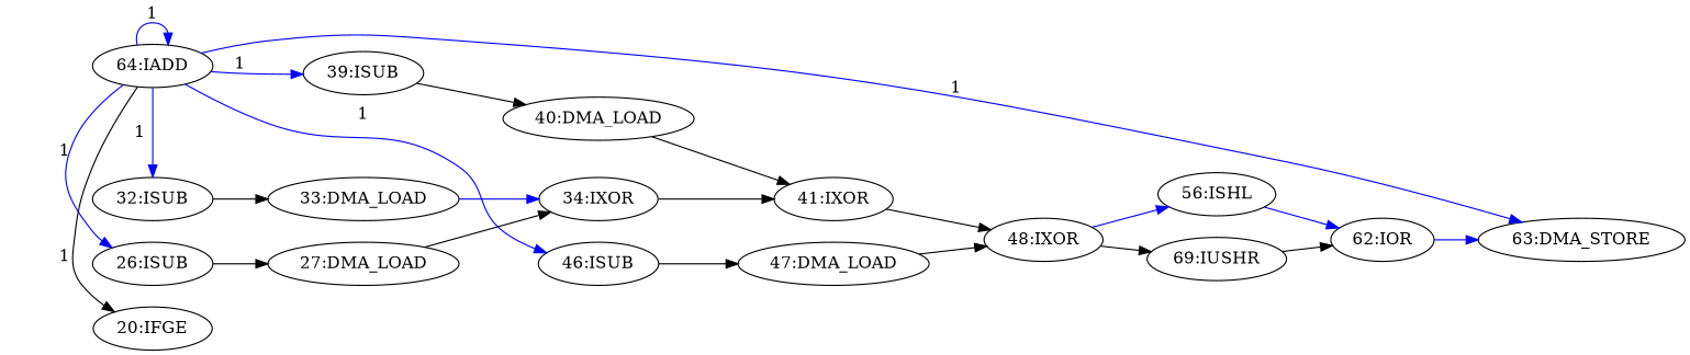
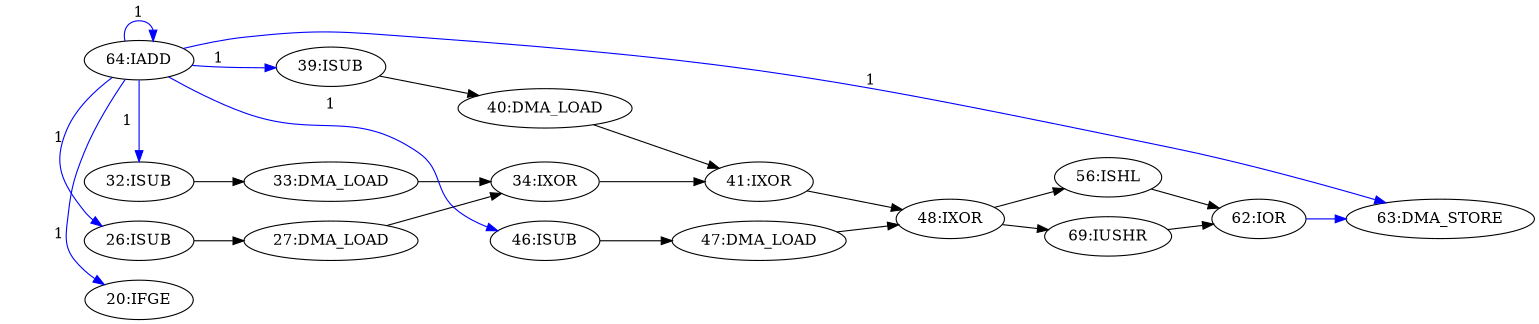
  digraph {
    rankdir=LR
    n1 [label="56:ISHL"]
    n2 [label="62:IOR"]
    n3 [label="63:DMA_STORE"]
    n4 [label="48:IXOR"]
    n5 [label="69:IUSHR"]
    n6 [label="41:IXOR"]
    n7 [label="34:IXOR"]
    n8 [label="40:DMA_LOAD"]
    n9 [label="27:DMA_LOAD"]
    n10 [label="26:ISUB"]
    n11 [label="39:ISUB"]
    n12 [label="33:DMA_LOAD"]
    n13 [label="32:ISUB"]
    n14 [label="47:DMA_LOAD"]
    n15 [label="46:ISUB"]
    n16 [label="64:IADD"]
    n17 [label="20:IFGE"]
-   n1 -> n2 [color=blue]
+   n1 -> n2
    n2 -> n3 [color=blue]
-   n4 -> n1 [color=blue]
+   n4 -> n1
    n4 -> n5
    n5 -> n2
    n6 -> n4
    n7 -> n6
    n8 -> n6
    n9 -> n7
    n10 -> n9
    n11 -> n8
-   n12 -> n7 [color=blue]
+   n12 -> n7
    n13 -> n12
    n14 -> n4
    n15 -> n14
    n16 -> n3 [color=blue constraint=false label=1]
    n16 -> n10 [color=blue constraint=false label=1]
    n16 -> n11 [color=blue constraint=false label=1]
    n16 -> n13 [color=blue constraint=false label=1]
    n16 -> n15 [color=blue constraint=false label=1]
    n16 -> n16 [color=blue constraint=false label=1]
-   n16 -> n17 [color=black constraint=false label=1]
+   n16 -> n17 [color=blue constraint=false label=1]
  }
